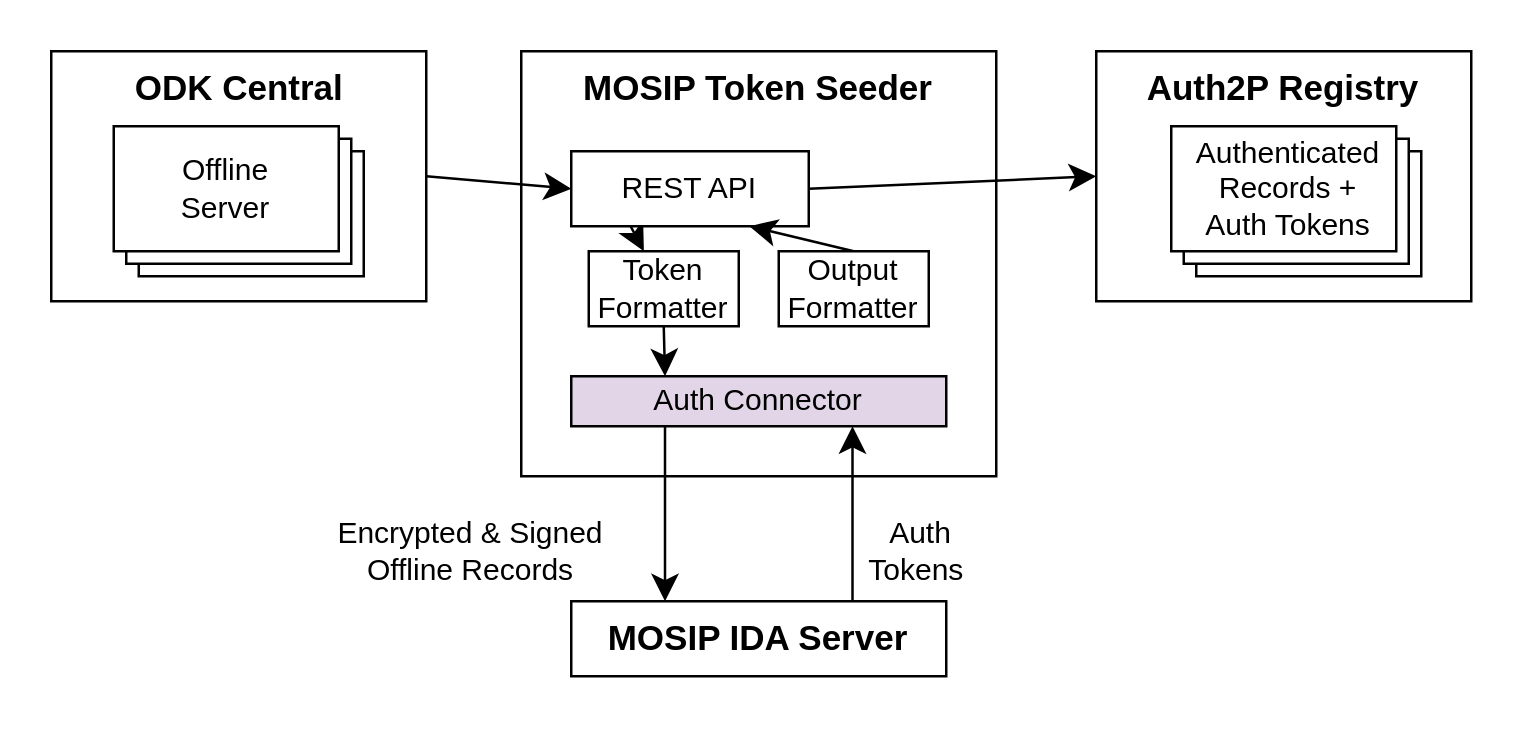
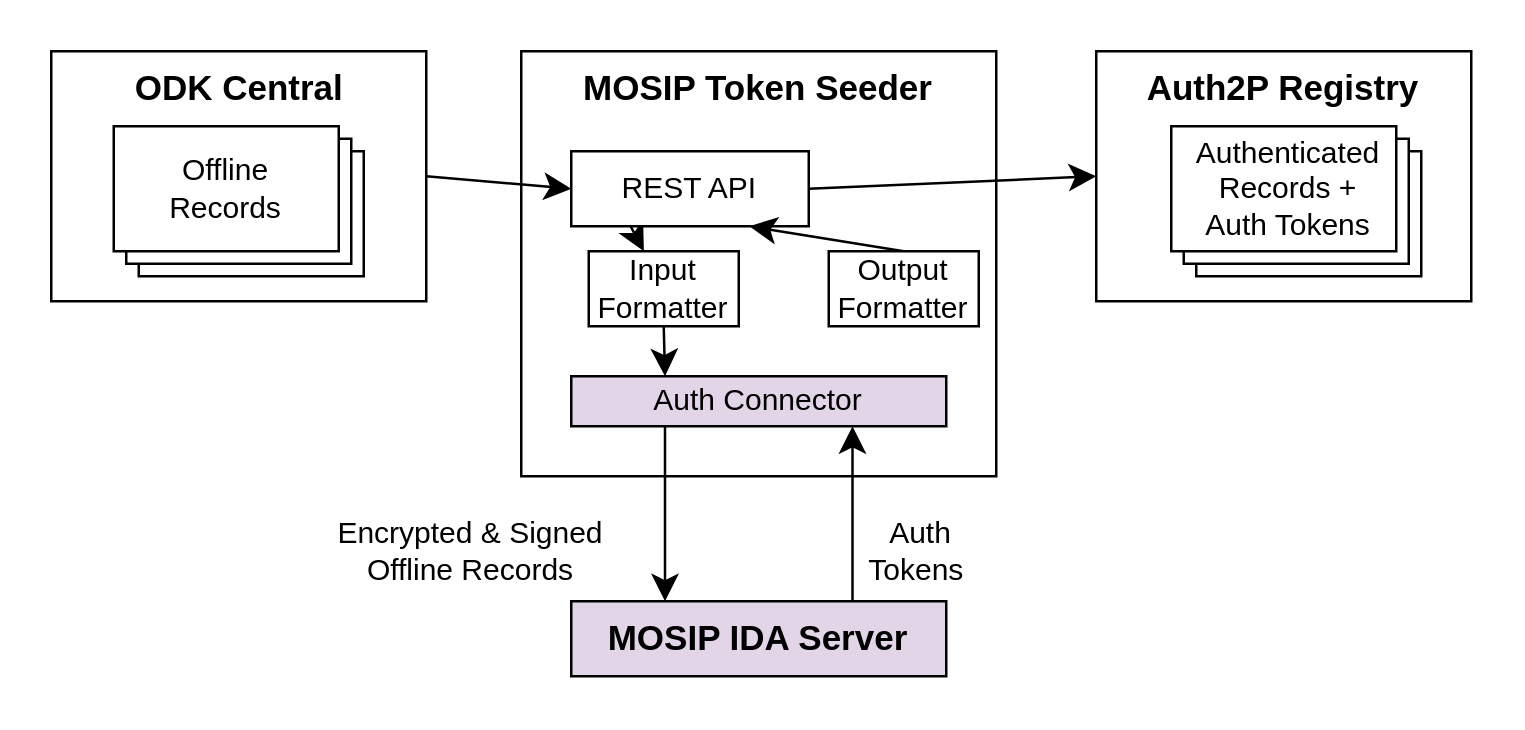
  <mxCell id="0" />
  <mxCell id="1" parent="0" />
  <mxCell id="2" value="" style="rounded=0;whiteSpace=wrap;html=1;fontSize=16;" parent="1" vertex="1"><mxGeometry x="438" y="20" width="150" height="100" as="geometry" /></mxCell>
  <mxCell id="3" value="" style="rounded=0;whiteSpace=wrap;html=1;fontSize=16;" parent="1" vertex="1"><mxGeometry x="20" y="20" width="150" height="100" as="geometry" /></mxCell>
  <mxCell id="4" value="" style="verticalLabelPosition=bottom;verticalAlign=top;html=1;shape=mxgraph.basic.layered_rect;dx=10;outlineConnect=0;whiteSpace=wrap;fontSize=16;" parent="1" vertex="1"><mxGeometry x="45" y="50" width="100" height="60" as="geometry" /></mxCell>
- <mxCell id="5" value="Offline Server" style="text;html=1;strokeColor=none;fillColor=none;align=center;verticalAlign=middle;whiteSpace=wrap;rounded=0;fontSize=12;" parent="1" vertex="1"><mxGeometry x="60" y="60" width="60" height="30" as="geometry" /></mxCell>
+ <mxCell id="5" value="Offline Records" style="text;html=1;strokeColor=none;fillColor=none;align=center;verticalAlign=middle;whiteSpace=wrap;rounded=0;fontSize=12;" parent="1" vertex="1"><mxGeometry x="60" y="60" width="60" height="30" as="geometry" /></mxCell>
  <mxCell id="6" value="&lt;b style=&quot;font-size: 14px;&quot;&gt;ODK Central&lt;/b&gt;" style="text;html=1;strokeColor=none;fillColor=none;align=center;verticalAlign=middle;whiteSpace=wrap;rounded=0;fontSize=14;" parent="1" vertex="1"><mxGeometry x="51.5" y="20" width="87" height="30" as="geometry" /></mxCell>
  <mxCell id="7" value="" style="rounded=0;whiteSpace=wrap;html=1;fontSize=16;" parent="1" vertex="1"><mxGeometry x="208" y="20" width="190" height="170" as="geometry" /></mxCell>
  <mxCell id="8" value="&lt;b style=&quot;font-size: 14px;&quot;&gt;MOSIP Token Seeder&lt;/b&gt;" style="text;html=1;strokeColor=none;fillColor=none;align=center;verticalAlign=middle;whiteSpace=wrap;rounded=0;fontSize=14;" parent="1" vertex="1"><mxGeometry x="218" y="20" width="170" height="30" as="geometry" /></mxCell>
  <mxCell id="9" value="&lt;b style=&quot;font-size: 14px;&quot;&gt;Auth2P Registry&lt;/b&gt;" style="text;html=1;strokeColor=none;fillColor=none;align=center;verticalAlign=middle;whiteSpace=wrap;rounded=0;fontSize=14;" parent="1" vertex="1"><mxGeometry x="448" y="20" width="130" height="30" as="geometry" /></mxCell>
  <mxCell id="10" style="edgeStyle=none;curved=1;rounded=0;orthogonalLoop=1;jettySize=auto;html=1;exitX=0.25;exitY=1;exitDx=0;exitDy=0;fontSize=12;startSize=8;endSize=8;" parent="1" source="12" target="13" edge="1"><mxGeometry relative="1" as="geometry" /></mxCell>
  <mxCell id="11" style="edgeStyle=none;curved=1;rounded=0;orthogonalLoop=1;jettySize=auto;html=1;exitX=1;exitY=0.5;exitDx=0;exitDy=0;entryX=0;entryY=0.5;entryDx=0;entryDy=0;fontSize=12;startSize=8;endSize=8;" parent="1" source="12" target="2" edge="1"><mxGeometry relative="1" as="geometry" /></mxCell>
  <mxCell id="12" value="REST API" style="rounded=0;whiteSpace=wrap;html=1;fontSize=12;" parent="1" vertex="1"><mxGeometry x="228" y="60" width="95" height="30" as="geometry" /></mxCell>
- <mxCell id="13" value="Token Formatter" style="rounded=0;whiteSpace=wrap;html=1;fontSize=12;" parent="1" vertex="1"><mxGeometry x="235" y="100" width="60" height="30" as="geometry" /></mxCell>
+ <mxCell id="13" value="Input Formatter" style="rounded=0;whiteSpace=wrap;html=1;fontSize=12;" parent="1" vertex="1"><mxGeometry x="235" y="100" width="60" height="30" as="geometry" /></mxCell>
  <mxCell id="14" style="edgeStyle=none;curved=1;rounded=0;orthogonalLoop=1;jettySize=auto;html=1;exitX=0.5;exitY=0;exitDx=0;exitDy=0;entryX=0.75;entryY=1;entryDx=0;entryDy=0;fontSize=12;startSize=8;endSize=8;" parent="1" source="15" target="12" edge="1"><mxGeometry relative="1" as="geometry" /></mxCell>
- <mxCell id="15" value="Output Formatter" style="rounded=0;whiteSpace=wrap;html=1;fontSize=12;" parent="1" vertex="1"><mxGeometry x="311" y="100" width="60" height="30" as="geometry" /></mxCell>
+ <mxCell id="15" value="Output Formatter" style="rounded=0;whiteSpace=wrap;html=1;fontSize=12;" parent="1" vertex="1"><mxGeometry x="331" y="100" width="60" height="30" as="geometry" /></mxCell>
  <mxCell id="16" style="edgeStyle=none;curved=1;rounded=0;orthogonalLoop=1;jettySize=auto;html=1;exitX=0.25;exitY=1;exitDx=0;exitDy=0;entryX=0.25;entryY=0;entryDx=0;entryDy=0;fontSize=12;startSize=8;endSize=8;" parent="1" source="17" target="26" edge="1"><mxGeometry relative="1" as="geometry" /></mxCell>
  <mxCell id="17" value="Auth Connector" style="rounded=0;whiteSpace=wrap;html=1;fontSize=12;fillColor=#e1d5e7;" parent="1" vertex="1"><mxGeometry x="228" y="150" width="150" height="20" as="geometry" /></mxCell>
  <mxCell id="18" style="edgeStyle=none;curved=1;rounded=0;orthogonalLoop=1;jettySize=auto;html=1;exitX=0.75;exitY=0;exitDx=0;exitDy=0;fontSize=12;startSize=8;endSize=8;" parent="1" edge="1"><mxGeometry relative="1" as="geometry"><mxPoint x="340.5" y="240" as="sourcePoint" /><mxPoint x="340.5" y="240" as="targetPoint" /></mxGeometry></mxCell>
  <mxCell id="19" value="" style="endArrow=classic;html=1;rounded=0;fontSize=12;startSize=8;endSize=8;curved=1;exitX=0.5;exitY=1;exitDx=0;exitDy=0;entryX=0.25;entryY=0;entryDx=0;entryDy=0;" parent="1" source="13" target="17" edge="1"><mxGeometry width="50" height="50" relative="1" as="geometry"><mxPoint x="278" y="220" as="sourcePoint" /><mxPoint x="328" y="170" as="targetPoint" /></mxGeometry></mxCell>
  <mxCell id="20" value="Encrypted &amp;amp; Signed Offline Records" style="text;html=1;strokeColor=none;fillColor=none;align=center;verticalAlign=middle;whiteSpace=wrap;rounded=0;fontSize=12;" parent="1" vertex="1"><mxGeometry x="133" y="200" width="110" height="40" as="geometry" /></mxCell>
  <mxCell id="21" value="Auth Tokens&amp;nbsp;" style="text;html=1;strokeColor=none;fillColor=none;align=center;verticalAlign=middle;whiteSpace=wrap;rounded=0;fontSize=12;" parent="1" vertex="1"><mxGeometry x="338" y="200" width="60" height="40" as="geometry" /></mxCell>
  <mxCell id="22" style="edgeStyle=none;curved=1;rounded=0;orthogonalLoop=1;jettySize=auto;html=1;exitX=1;exitY=0.5;exitDx=0;exitDy=0;entryX=0;entryY=0.5;entryDx=0;entryDy=0;fontSize=12;startSize=8;endSize=8;" parent="1" source="3" target="12" edge="1"><mxGeometry relative="1" as="geometry" /></mxCell>
  <mxCell id="23" value="" style="verticalLabelPosition=bottom;verticalAlign=top;html=1;shape=mxgraph.basic.layered_rect;dx=10;outlineConnect=0;whiteSpace=wrap;fontSize=16;" parent="1" vertex="1"><mxGeometry x="468" y="50" width="100" height="60" as="geometry" /></mxCell>
  <mxCell id="24" value="Authenticated Records + Auth Tokens" style="text;html=1;strokeColor=none;fillColor=none;align=center;verticalAlign=middle;whiteSpace=wrap;rounded=0;fontSize=12;" parent="1" vertex="1"><mxGeometry x="490" y="57.5" width="50" height="35" as="geometry" /></mxCell>
  <mxCell id="25" style="edgeStyle=none;curved=1;rounded=0;orthogonalLoop=1;jettySize=auto;html=1;exitX=0.75;exitY=0;exitDx=0;exitDy=0;entryX=0.75;entryY=1;entryDx=0;entryDy=0;fontSize=12;startSize=8;endSize=8;" parent="1" source="26" target="17" edge="1"><mxGeometry relative="1" as="geometry" /></mxCell>
- <mxCell id="26" value="MOSIP IDA Server" style="rounded=0;whiteSpace=wrap;html=1;fontSize=14;fontStyle=1" parent="1" vertex="1"><mxGeometry x="228" y="240" width="150" height="30" as="geometry" /></mxCell>
+ <mxCell id="26" value="MOSIP IDA Server" style="rounded=0;whiteSpace=wrap;html=1;fontSize=14;fontStyle=1;fillColor=#e1d5e7;" parent="1" vertex="1"><mxGeometry x="228" y="240" width="150" height="30" as="geometry" /></mxCell>
